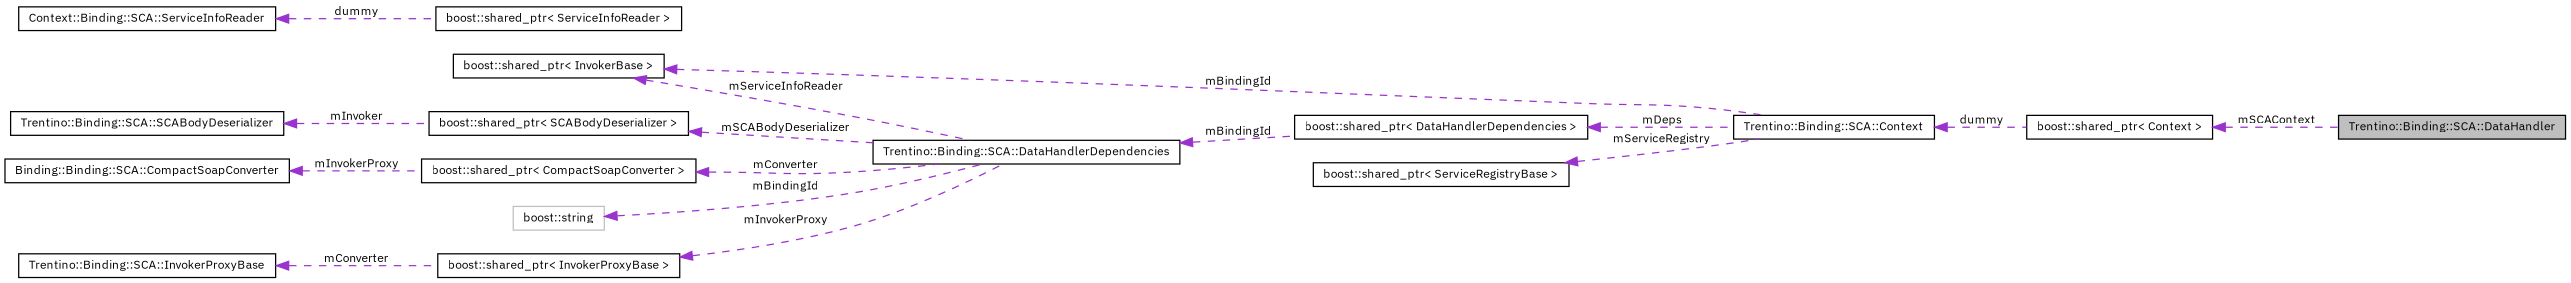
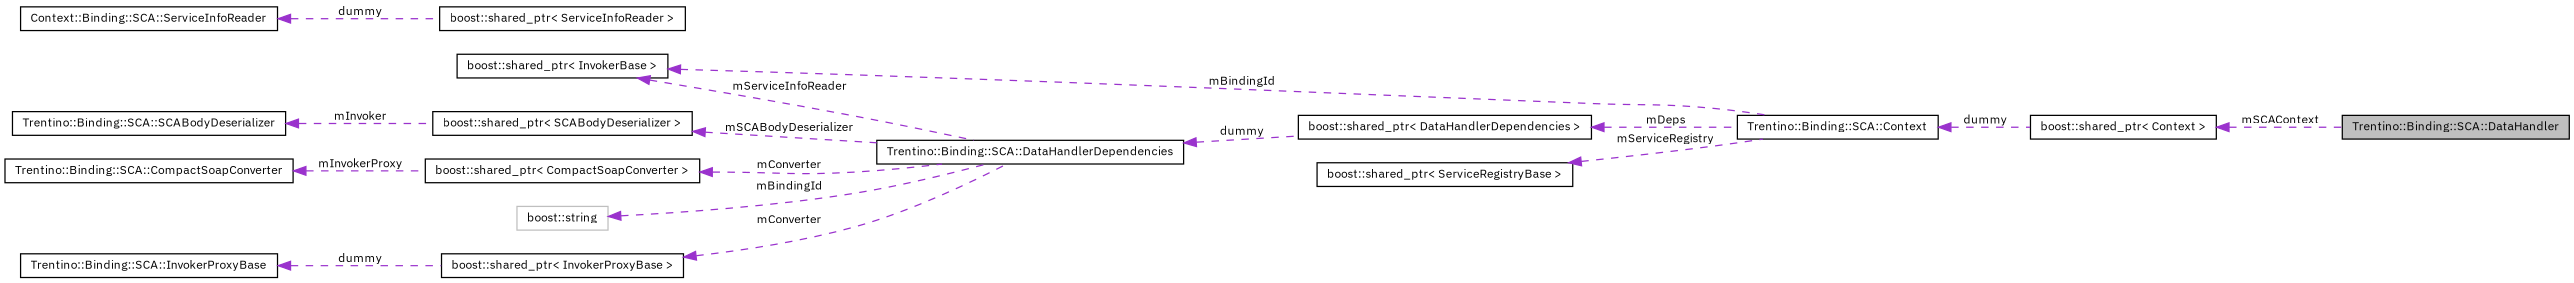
  digraph {
    fontname="IBM Plex Sans"
    rankdir=LR
    node [color=black fillcolor=white fontname="IBM Plex Sans" fontsize=10 shape=record style=filled]
    edge [color=darkorchid3 dir=back fontname="IBM Plex Sans" fontsize=10 labelfontname=Helvetica labelfontsize=10 style=dashed]
    n1 [fillcolor=grey75 fontcolor=black height=0.2 label="Trentino::Binding::SCA::DataHandler" width=0.4]
    n2 [height=0.2 label="boost::shared_ptr\< Context \>" width=0.4]
    n3 [height=0.2 label="Trentino::Binding::SCA::Context" width=0.4]
    n4 [height=0.2 label="boost::shared_ptr\< InvokerBase \>" width=0.4]
    n5 [height=0.2 label="Trentino::Binding::SCA::DataHandlerDependencies" width=0.4]
    n6 [height=0.2 label="boost::shared_ptr\< ServiceRegistryBase \>" width=0.4]
    n7 [height=0.2 label="boost::shared_ptr\< DataHandlerDependencies \>" width=0.4]
    n8 [height=0.2 label="boost::shared_ptr\< SCABodyDeserializer \>" width=0.4]
    n9 [height=0.2 label="Trentino::Binding::SCA::SCABodyDeserializer" width=0.4]
    n10 [height=0.2 label="boost::shared_ptr\< CompactSoapConverter \>" width=0.4]
-   n11 [height=0.2 label="Binding::Binding::SCA::CompactSoapConverter" width=0.4]
+   n11 [height=0.2 label="Trentino::Binding::SCA::CompactSoapConverter" width=0.4]
    n12 [color=grey75 height=0.2 label="boost::string" width=0.4]
    n13 [height=0.2 label="boost::shared_ptr\< ServiceInfoReader \>" width=0.4]
    n14 [height=0.2 label="Context::Binding::SCA::ServiceInfoReader" width=0.4]
    n15 [height=0.2 label="boost::shared_ptr\< InvokerProxyBase \>" width=0.4]
    n16 [height=0.2 label="Trentino::Binding::SCA::InvokerProxyBase" width=0.4]
    n2 -> n1 [label=" mSCAContext"]
    n3 -> n2 [label=" dummy"]
    n4 -> n3 [label=" mBindingId"]
    n4 -> n5 [label=" mServiceInfoReader"]
-   n5 -> n7 [label=" mBindingId"]
+   n5 -> n7 [label=" dummy"]
    n6 -> n3 [label=" mServiceRegistry"]
    n7 -> n3 [label=" mDeps"]
    n8 -> n5 [label=" mSCABodyDeserializer"]
    n9 -> n8 [label=" mInvoker"]
    n10 -> n5 [label=" mConverter"]
    n11 -> n10 [label=" mInvokerProxy"]
    n12 -> n5 [label=" mBindingId"]
    n14 -> n13 [label=" dummy"]
-   n15 -> n5 [label=" mInvokerProxy"]
-   n16 -> n15 [label=" mConverter"]
+   n15 -> n5 [label=" mConverter"]
+   n16 -> n15 [label=" dummy"]
  }
